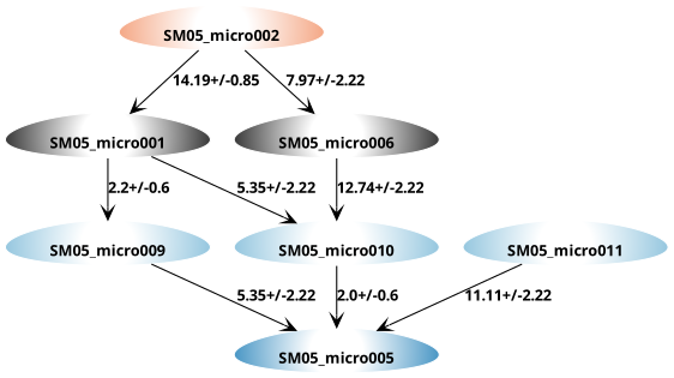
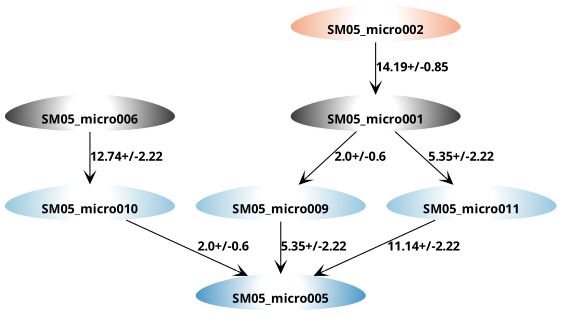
  strict digraph {
    fontname="sans bold"
    splines=polyline
    node [charge=1 color="#ffffff:#92c5de" fontcolor=black fontname="sans bold" fontsize=12 labelloc=b penwidth=1 shape=egg style=radial]
    edge [SEM=2.22 arrowhead=vee fontname="sans bold" fontsize=12 pKa=2.0 splines=polyline]
    SM05_micro001 [charge=0 color="#ffffff:#333333" height=0.5 width=0.79843]
    SM05_micro006 [charge=0 color="#ffffff:#333333" height=0.5 width=0.79843]
    SM05_micro002 [charge=-1 color="#ffffff:#f4a582" height=0.5 width=0.79843]
    SM05_micro005 [charge=2 color="#ffffff:#4393c3" height=0.5 width=0.79843]
    SM05_micro009 [height=0.5 width=0.79843]
    SM05_micro010 [height=0.5 width=0.79843]
    SM05_micro011 [height=0.5 width=0.79843]
    subgraph sub_1 {
      label="Neutral charge"
      SM05_micro001
      SM05_micro006
    }
    subgraph sub_2 {
      label="-1 charge"
      SM05_micro002
    }
    subgraph sub_3 {
      label="+2 charge"
      SM05_micro005
    }
    subgraph sub_4 {
      label="+1 charge"
      SM05_micro009
      SM05_micro010
      SM05_micro011
    }
-   SM05_micro001 -> SM05_micro009 [SEM=0.6 label="2.2+/-0.6"]
-   SM05_micro001 -> SM05_micro010 [label="5.35+/-2.22" pKa=5.35]
+   SM05_micro001 -> SM05_micro009 [SEM=0.6 label="2.0+/-0.6"]
+   SM05_micro001 -> SM05_micro011 [label="5.35+/-2.22" pKa=5.35]
    SM05_micro006 -> SM05_micro010 [label="12.74+/-2.22" pKa=12.74]
    SM05_micro002 -> SM05_micro001 [SEM=0.85 label="14.19+/-0.85" pKa=14.19]
-   SM05_micro002 -> SM05_micro006 [label="7.97+/-2.22" pKa=7.97]
    SM05_micro009 -> SM05_micro005 [label="5.35+/-2.22" pKa=5.04]
    SM05_micro010 -> SM05_micro005 [SEM=0.6 label="2.0+/-0.6"]
-   SM05_micro011 -> SM05_micro005 [label="11.11+/-2.22" pKa=11.14]
+   SM05_micro011 -> SM05_micro005 [label="11.14+/-2.22" pKa=11.14]
  }
